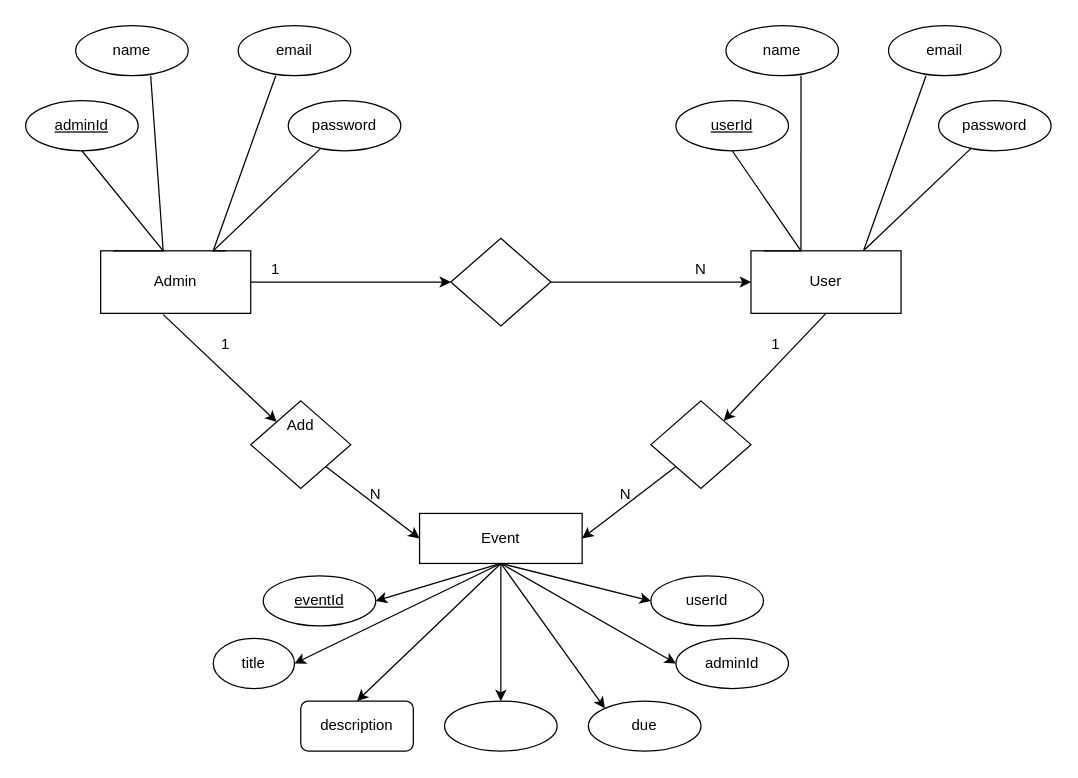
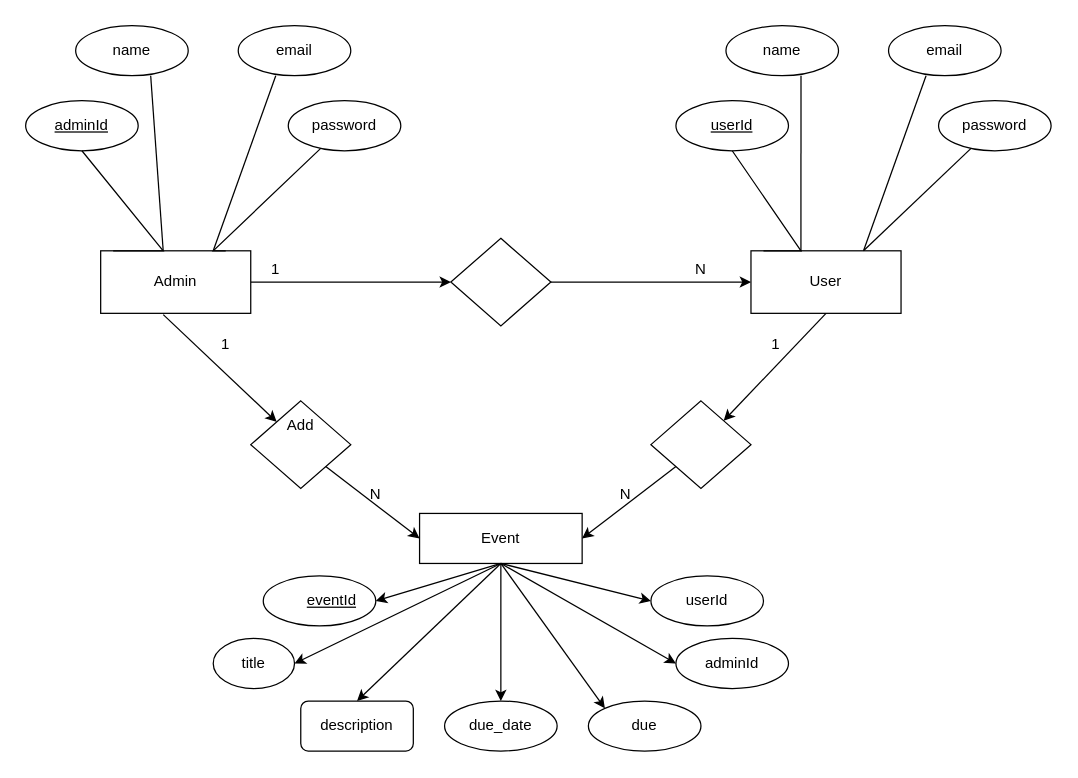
  <mxCell id="0" />
  <mxCell id="1" parent="0" />
  <mxCell id="2" style="edgeStyle=orthogonalEdgeStyle;rounded=0;orthogonalLoop=1;jettySize=auto;html=1;exitX=1;exitY=0.5;exitDx=0;exitDy=0;entryX=0;entryY=0.5;entryDx=0;entryDy=0;" parent="1" source="3" target="6" edge="1"><mxGeometry relative="1" as="geometry" /></mxCell>
  <mxCell id="3" value="" style="rounded=0;whiteSpace=wrap;html=1;" parent="1" vertex="1"><mxGeometry x="80" y="200" width="120" height="50" as="geometry" /></mxCell>
  <mxCell id="4" value="" style="rounded=0;whiteSpace=wrap;html=1;" parent="1" vertex="1"><mxGeometry x="600" y="200" width="120" height="50" as="geometry" /></mxCell>
  <mxCell id="5" style="edgeStyle=orthogonalEdgeStyle;rounded=0;orthogonalLoop=1;jettySize=auto;html=1;exitX=1;exitY=0.5;exitDx=0;exitDy=0;entryX=0;entryY=0.5;entryDx=0;entryDy=0;" parent="1" source="6" target="4" edge="1"><mxGeometry relative="1" as="geometry" /></mxCell>
  <mxCell id="6" value="" style="rhombus;whiteSpace=wrap;html=1;" parent="1" vertex="1"><mxGeometry x="360" y="190" width="80" height="70" as="geometry" /></mxCell>
  <mxCell id="7" value="" style="ellipse;whiteSpace=wrap;html=1;" parent="1" vertex="1"><mxGeometry x="20" y="80" width="90" height="40" as="geometry" /></mxCell>
  <mxCell id="8" value="" style="ellipse;whiteSpace=wrap;html=1;" parent="1" vertex="1"><mxGeometry x="60" y="20" width="90" height="40" as="geometry" /></mxCell>
  <mxCell id="9" value="" style="ellipse;whiteSpace=wrap;html=1;" parent="1" vertex="1"><mxGeometry x="190" y="20" width="90" height="40" as="geometry" /></mxCell>
  <mxCell id="10" value="" style="ellipse;whiteSpace=wrap;html=1;" parent="1" vertex="1"><mxGeometry x="230" y="80" width="90" height="40" as="geometry" /></mxCell>
  <mxCell id="11" value="" style="endArrow=none;html=1;rounded=0;entryX=0.5;entryY=1;entryDx=0;entryDy=0;" parent="1" target="7" edge="1"><mxGeometry width="50" height="50" relative="1" as="geometry"><mxPoint x="90" y="200" as="sourcePoint" /><mxPoint x="110" y="130" as="targetPoint" /><Array as="points"><mxPoint x="130" y="200" /></Array></mxGeometry></mxCell>
  <mxCell id="12" value="" style="endArrow=none;html=1;rounded=0;" parent="1" edge="1"><mxGeometry width="50" height="50" relative="1" as="geometry"><mxPoint x="130" y="200" as="sourcePoint" /><mxPoint x="120" y="60" as="targetPoint" /></mxGeometry></mxCell>
  <mxCell id="13" value="" style="endArrow=none;html=1;rounded=0;exitX=0.75;exitY=0;exitDx=0;exitDy=0;" parent="1" source="3" edge="1"><mxGeometry width="50" height="50" relative="1" as="geometry"><mxPoint x="160" y="200" as="sourcePoint" /><mxPoint x="220" y="60" as="targetPoint" /></mxGeometry></mxCell>
  <mxCell id="14" value="" style="endArrow=none;html=1;rounded=0;" parent="1" target="6" edge="1"><mxGeometry width="50" height="50" relative="1" as="geometry"><mxPoint x="400" y="260" as="sourcePoint" /><mxPoint x="450" y="210" as="targetPoint" /></mxGeometry></mxCell>
  <mxCell id="15" value="" style="endArrow=none;html=1;rounded=0;" parent="1" target="10" edge="1"><mxGeometry width="50" height="50" relative="1" as="geometry"><mxPoint x="180" y="200" as="sourcePoint" /><mxPoint x="230" y="150" as="targetPoint" /><Array as="points"><mxPoint x="170" y="200" /></Array></mxGeometry></mxCell>
  <mxCell id="16" value="" style="ellipse;whiteSpace=wrap;html=1;" parent="1" vertex="1"><mxGeometry x="540" y="80" width="90" height="40" as="geometry" /></mxCell>
  <mxCell id="17" value="" style="ellipse;whiteSpace=wrap;html=1;" parent="1" vertex="1"><mxGeometry x="580" y="20" width="90" height="40" as="geometry" /></mxCell>
  <mxCell id="18" value="" style="ellipse;whiteSpace=wrap;html=1;" parent="1" vertex="1"><mxGeometry x="710" y="20" width="90" height="40" as="geometry" /></mxCell>
  <mxCell id="19" value="" style="ellipse;whiteSpace=wrap;html=1;" parent="1" vertex="1"><mxGeometry x="750" y="80" width="90" height="40" as="geometry" /></mxCell>
  <mxCell id="20" value="" style="endArrow=none;html=1;rounded=0;entryX=0.5;entryY=1;entryDx=0;entryDy=0;" parent="1" target="16" edge="1"><mxGeometry width="50" height="50" relative="1" as="geometry"><mxPoint x="610" y="200" as="sourcePoint" /><mxPoint x="630" y="130" as="targetPoint" /><Array as="points"><mxPoint x="640" y="200" /></Array></mxGeometry></mxCell>
  <mxCell id="21" value="" style="endArrow=none;html=1;rounded=0;exitX=0.333;exitY=0.007;exitDx=0;exitDy=0;exitPerimeter=0;" parent="1" source="4" edge="1"><mxGeometry width="50" height="50" relative="1" as="geometry"><mxPoint x="675" y="200" as="sourcePoint" /><mxPoint x="640" y="60" as="targetPoint" /></mxGeometry></mxCell>
  <mxCell id="22" value="" style="endArrow=none;html=1;rounded=0;exitX=0.75;exitY=0;exitDx=0;exitDy=0;" parent="1" edge="1"><mxGeometry width="50" height="50" relative="1" as="geometry"><mxPoint x="690" y="200" as="sourcePoint" /><mxPoint x="740" y="60" as="targetPoint" /></mxGeometry></mxCell>
  <mxCell id="23" value="" style="endArrow=none;html=1;rounded=0;" parent="1" target="19" edge="1"><mxGeometry width="50" height="50" relative="1" as="geometry"><mxPoint x="690" y="200" as="sourcePoint" /><mxPoint x="750" y="150" as="targetPoint" /></mxGeometry></mxCell>
  <mxCell id="24" value="" style="rounded=0;whiteSpace=wrap;html=1;" parent="1" vertex="1"><mxGeometry x="335" y="410" width="130" height="40" as="geometry" /></mxCell>
  <mxCell id="25" value="" style="rhombus;whiteSpace=wrap;html=1;" parent="1" vertex="1"><mxGeometry x="200" y="320" width="80" height="70" as="geometry" /></mxCell>
  <mxCell id="26" value="" style="rhombus;whiteSpace=wrap;html=1;" parent="1" vertex="1"><mxGeometry x="520" y="320" width="80" height="70" as="geometry" /></mxCell>
  <mxCell id="27" value="" style="endArrow=classic;html=1;rounded=0;exitX=0.417;exitY=1.02;exitDx=0;exitDy=0;exitPerimeter=0;" parent="1" source="3" target="25" edge="1"><mxGeometry width="50" height="50" relative="1" as="geometry"><mxPoint x="130" y="320" as="sourcePoint" /><mxPoint x="180" y="270" as="targetPoint" /></mxGeometry></mxCell>
  <mxCell id="28" value="" style="endArrow=classic;html=1;rounded=0;exitX=0.5;exitY=1;exitDx=0;exitDy=0;" parent="1" source="4" target="26" edge="1"><mxGeometry width="50" height="50" relative="1" as="geometry"><mxPoint x="610" y="290" as="sourcePoint" /><mxPoint x="701" y="376" as="targetPoint" /></mxGeometry></mxCell>
  <mxCell id="29" value="" style="endArrow=classic;html=1;rounded=0;entryX=0;entryY=0.5;entryDx=0;entryDy=0;exitX=1;exitY=1;exitDx=0;exitDy=0;" parent="1" source="25" target="24" edge="1"><mxGeometry width="50" height="50" relative="1" as="geometry"><mxPoint x="260" y="420" as="sourcePoint" /><mxPoint x="310" y="370" as="targetPoint" /></mxGeometry></mxCell>
  <mxCell id="30" value="" style="endArrow=classic;html=1;rounded=0;entryX=1;entryY=0.5;entryDx=0;entryDy=0;exitX=0;exitY=1;exitDx=0;exitDy=0;" parent="1" source="26" target="24" edge="1"><mxGeometry width="50" height="50" relative="1" as="geometry"><mxPoint x="510" y="400" as="sourcePoint" /><mxPoint x="585" y="457" as="targetPoint" /></mxGeometry></mxCell>
  <mxCell id="31" value="" style="ellipse;whiteSpace=wrap;html=1;" parent="1" vertex="1"><mxGeometry x="355" y="560" width="90" height="40" as="geometry" /></mxCell>
  <mxCell id="32" value="description" style="whiteSpace=wrap;html=1;rounded=1;" parent="1" vertex="1"><mxGeometry x="240" y="560" width="90" height="40" as="geometry" /></mxCell>
  <mxCell id="33" value="" style="ellipse;whiteSpace=wrap;html=1;" parent="1" vertex="1"><mxGeometry x="210" y="460" width="90" height="40" as="geometry" /></mxCell>
  <mxCell id="34" value="title" style="ellipse;whiteSpace=wrap;html=1;" parent="1" vertex="1"><mxGeometry x="170" y="510" width="65" height="40" as="geometry" /></mxCell>
  <mxCell id="35" value="" style="endArrow=classic;html=1;rounded=0;entryX=1;entryY=0.5;entryDx=0;entryDy=0;exitX=0.5;exitY=1;exitDx=0;exitDy=0;" parent="1" source="24" target="33" edge="1"><mxGeometry width="50" height="50" relative="1" as="geometry"><mxPoint x="380" y="450" as="sourcePoint" /><mxPoint x="430" y="400" as="targetPoint" /></mxGeometry></mxCell>
  <mxCell id="36" value="" style="endArrow=classic;html=1;rounded=0;entryX=1;entryY=0.5;entryDx=0;entryDy=0;exitX=0.5;exitY=1;exitDx=0;exitDy=0;" parent="1" source="24" target="34" edge="1"><mxGeometry width="50" height="50" relative="1" as="geometry"><mxPoint x="380" y="450" as="sourcePoint" /><mxPoint x="310" y="520" as="targetPoint" /></mxGeometry></mxCell>
  <mxCell id="37" value="" style="endArrow=classic;html=1;rounded=0;entryX=0.5;entryY=0;entryDx=0;entryDy=0;exitX=0.5;exitY=1;exitDx=0;exitDy=0;" parent="1" source="24" target="32" edge="1"><mxGeometry width="50" height="50" relative="1" as="geometry"><mxPoint x="380" y="450" as="sourcePoint" /><mxPoint x="410" y="530" as="targetPoint" /></mxGeometry></mxCell>
  <mxCell id="38" value="" style="endArrow=classic;html=1;rounded=0;" parent="1" target="31" edge="1"><mxGeometry width="50" height="50" relative="1" as="geometry"><mxPoint x="400" y="450" as="sourcePoint" /><mxPoint x="425" y="480" as="targetPoint" /></mxGeometry></mxCell>
  <mxCell id="39" value="" style="ellipse;whiteSpace=wrap;html=1;" parent="1" vertex="1"><mxGeometry x="470" y="560" width="90" height="40" as="geometry" /></mxCell>
  <mxCell id="40" value="" style="ellipse;whiteSpace=wrap;html=1;" parent="1" vertex="1"><mxGeometry x="520" y="460" width="90" height="40" as="geometry" /></mxCell>
  <mxCell id="41" value="" style="ellipse;whiteSpace=wrap;html=1;" parent="1" vertex="1"><mxGeometry x="540" y="510" width="90" height="40" as="geometry" /></mxCell>
  <mxCell id="42" value="" style="endArrow=classic;html=1;rounded=0;entryX=0;entryY=0.5;entryDx=0;entryDy=0;" parent="1" target="40" edge="1"><mxGeometry width="50" height="50" relative="1" as="geometry"><mxPoint x="400" y="450" as="sourcePoint" /><mxPoint x="430" y="470" as="targetPoint" /></mxGeometry></mxCell>
  <mxCell id="43" value="" style="endArrow=classic;html=1;rounded=0;entryX=0;entryY=0.5;entryDx=0;entryDy=0;" parent="1" target="41" edge="1"><mxGeometry width="50" height="50" relative="1" as="geometry"><mxPoint x="400" y="450" as="sourcePoint" /><mxPoint x="430" y="470" as="targetPoint" /></mxGeometry></mxCell>
  <mxCell id="44" value="" style="endArrow=classic;html=1;rounded=0;entryX=0;entryY=0;entryDx=0;entryDy=0;" parent="1" target="39" edge="1"><mxGeometry width="50" height="50" relative="1" as="geometry"><mxPoint x="400" y="450" as="sourcePoint" /><mxPoint x="430" y="470" as="targetPoint" /></mxGeometry></mxCell>
  <mxCell id="45" value="adminId" style="text;html=1;strokeColor=none;fillColor=none;align=center;verticalAlign=middle;whiteSpace=wrap;rounded=0;fontStyle=4" parent="1" vertex="1"><mxGeometry x="35" y="85" width="60" height="30" as="geometry" /></mxCell>
  <mxCell id="46" value="name" style="text;html=1;strokeColor=none;fillColor=none;align=center;verticalAlign=middle;whiteSpace=wrap;rounded=0;fontStyle=0" parent="1" vertex="1"><mxGeometry x="75" y="25" width="60" height="30" as="geometry" /></mxCell>
  <mxCell id="47" value="email" style="text;html=1;strokeColor=none;fillColor=none;align=center;verticalAlign=middle;whiteSpace=wrap;rounded=0;" parent="1" vertex="1"><mxGeometry x="205" y="25" width="60" height="30" as="geometry" /></mxCell>
  <mxCell id="48" value="password" style="text;html=1;strokeColor=none;fillColor=none;align=center;verticalAlign=middle;whiteSpace=wrap;rounded=0;" parent="1" vertex="1"><mxGeometry x="245" y="85" width="60" height="30" as="geometry" /></mxCell>
  <mxCell id="49" value="password" style="text;html=1;strokeColor=none;fillColor=none;align=center;verticalAlign=middle;whiteSpace=wrap;rounded=0;" parent="1" vertex="1"><mxGeometry x="765" y="85" width="60" height="30" as="geometry" /></mxCell>
  <mxCell id="50" value="email" style="text;html=1;strokeColor=none;fillColor=none;align=center;verticalAlign=middle;whiteSpace=wrap;rounded=0;" parent="1" vertex="1"><mxGeometry x="725" y="25" width="60" height="30" as="geometry" /></mxCell>
  <mxCell id="51" value="name" style="text;html=1;strokeColor=none;fillColor=none;align=center;verticalAlign=middle;whiteSpace=wrap;rounded=0;fontStyle=0" parent="1" vertex="1"><mxGeometry x="595" y="25" width="60" height="30" as="geometry" /></mxCell>
  <mxCell id="52" value="userId" style="text;html=1;strokeColor=none;fillColor=none;align=center;verticalAlign=middle;whiteSpace=wrap;rounded=0;fontStyle=4" parent="1" vertex="1"><mxGeometry x="555" y="85" width="60" height="30" as="geometry" /></mxCell>
  <mxCell id="53" value="Admin" style="text;html=1;strokeColor=none;fillColor=none;align=center;verticalAlign=middle;whiteSpace=wrap;rounded=0;" parent="1" vertex="1"><mxGeometry x="110" y="210" width="60" height="30" as="geometry" /></mxCell>
  <mxCell id="54" value="User" style="text;html=1;strokeColor=none;fillColor=none;align=center;verticalAlign=middle;whiteSpace=wrap;rounded=0;" parent="1" vertex="1"><mxGeometry x="630" y="210" width="60" height="30" as="geometry" /></mxCell>
  <mxCell id="55" value="Add" style="text;html=1;strokeColor=none;fillColor=none;align=center;verticalAlign=middle;whiteSpace=wrap;rounded=0;" parent="1" vertex="1"><mxGeometry x="210" y="325" width="60" height="30" as="geometry" /></mxCell>
  <mxCell id="56" value="Event" style="text;html=1;strokeColor=none;fillColor=none;align=center;verticalAlign=middle;whiteSpace=wrap;rounded=0;" parent="1" vertex="1"><mxGeometry x="370" y="415" width="60" height="30" as="geometry" /></mxCell>
- <mxCell id="57" value="eventId" style="text;html=1;strokeColor=none;fillColor=none;align=center;verticalAlign=middle;whiteSpace=wrap;rounded=0;fontStyle=4" parent="1" vertex="1"><mxGeometry x="225" y="465" width="60" height="30" as="geometry" /></mxCell>
+ <mxCell id="57" value="eventId" style="text;html=1;strokeColor=none;fillColor=none;align=center;verticalAlign=middle;whiteSpace=wrap;rounded=0;fontStyle=4" parent="1" vertex="1"><mxGeometry x="235" y="465" width="60" height="30" as="geometry" /></mxCell>
  <mxCell id="58" value="userId" style="text;html=1;strokeColor=none;fillColor=none;align=center;verticalAlign=middle;whiteSpace=wrap;rounded=0;" parent="1" vertex="1"><mxGeometry x="535" y="465" width="60" height="30" as="geometry" /></mxCell>
  <mxCell id="59" value="adminId" style="text;html=1;strokeColor=none;fillColor=none;align=center;verticalAlign=middle;whiteSpace=wrap;rounded=0;" parent="1" vertex="1"><mxGeometry x="555" y="515" width="60" height="30" as="geometry" /></mxCell>
  <mxCell id="60" value="due" style="text;html=1;strokeColor=none;fillColor=none;align=center;verticalAlign=middle;whiteSpace=wrap;rounded=0;" parent="1" vertex="1"><mxGeometry x="485" y="565" width="60" height="30" as="geometry" /></mxCell>
+ <mxCell id="61" value="due_date" style="text;html=1;strokeColor=none;fillColor=none;align=center;verticalAlign=middle;whiteSpace=wrap;rounded=0;" parent="1" vertex="1"><mxGeometry x="370" y="565" width="60" height="30" as="geometry" /></mxCell>
  <mxCell id="62" value="1" style="text;html=1;strokeColor=none;fillColor=none;align=center;verticalAlign=middle;whiteSpace=wrap;rounded=0;" parent="1" vertex="1"><mxGeometry x="190" y="200" width="60" height="30" as="geometry" /></mxCell>
  <mxCell id="63" value="N" style="text;html=1;strokeColor=none;fillColor=none;align=center;verticalAlign=middle;whiteSpace=wrap;rounded=0;" parent="1" vertex="1"><mxGeometry x="530" y="200" width="60" height="30" as="geometry" /></mxCell>
  <mxCell id="64" value="1" style="text;html=1;strokeColor=none;fillColor=none;align=center;verticalAlign=middle;whiteSpace=wrap;rounded=0;" parent="1" vertex="1"><mxGeometry x="150" y="260" width="60" height="30" as="geometry" /></mxCell>
  <mxCell id="65" value="1" style="text;html=1;strokeColor=none;fillColor=none;align=center;verticalAlign=middle;whiteSpace=wrap;rounded=0;" parent="1" vertex="1"><mxGeometry x="590" y="260" width="60" height="30" as="geometry" /></mxCell>
  <mxCell id="66" value="N" style="text;html=1;strokeColor=none;fillColor=none;align=center;verticalAlign=middle;whiteSpace=wrap;rounded=0;" parent="1" vertex="1"><mxGeometry x="270" y="380" width="60" height="30" as="geometry" /></mxCell>
  <mxCell id="67" value="N" style="text;html=1;strokeColor=none;fillColor=none;align=center;verticalAlign=middle;whiteSpace=wrap;rounded=0;" parent="1" vertex="1"><mxGeometry x="470" y="380" width="60" height="30" as="geometry" /></mxCell>
